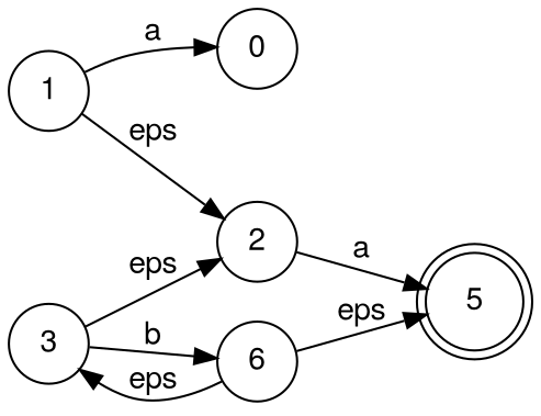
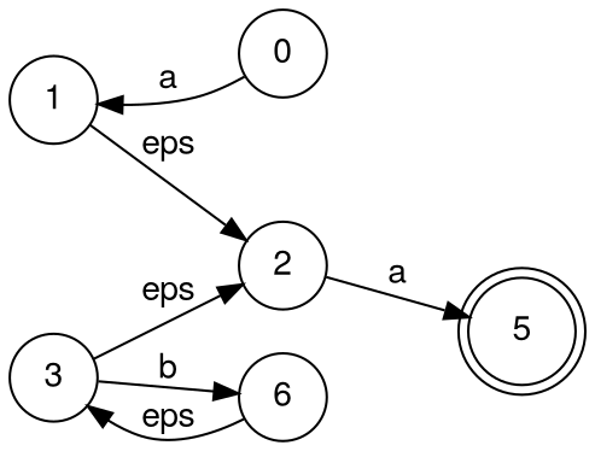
  digraph {
    fontname="Helvetica,Arial,sans-serif"
    rankdir=LR
    node [fontname="Helvetica,Arial,sans-serif" shape=circle]
    edge [fontname="Helvetica,Arial,sans-serif"]
    5 [shape=doublecircle]
    0
    1
    2
    3
    n6 [label=6]
-   1 -> 0 [label=a]
+   0 -> 1 [label=a]
    1 -> 2 [label=eps]
    2 -> 5 [label=a]
    3 -> 2 [label=eps]
    3 -> n6 [label=b]
-   n6 -> 5 [label=eps]
    n6 -> 3 [label=eps]
  }
